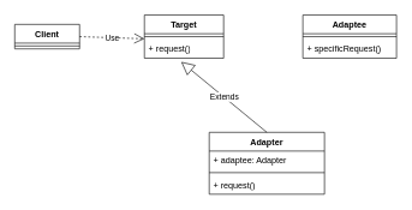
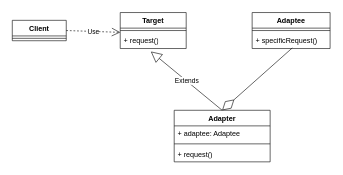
  <mxCell id="0" />
  <mxCell id="1" parent="0" />
  <mxCell id="2" value="Client" style="swimlane;fontStyle=1;align=center;verticalAlign=top;childLayout=stackLayout;horizontal=1;startSize=26;horizontalStack=0;resizeParent=1;resizeParentMax=0;resizeLast=0;collapsible=1;marginBottom=0;whiteSpace=wrap;html=1;" parent="1" vertex="1"><mxGeometry x="20" y="33" width="90" height="34" as="geometry" /></mxCell>
  <mxCell id="3" value="" style="line;strokeWidth=1;fillColor=none;align=left;verticalAlign=middle;spacingTop=-1;spacingLeft=3;spacingRight=3;rotatable=0;labelPosition=right;points=[];portConstraint=eastwest;strokeColor=inherit;" parent="2" vertex="1"><mxGeometry y="26" width="90" height="8" as="geometry" /></mxCell>
  <mxCell id="4" value="Target" style="swimlane;fontStyle=1;align=center;verticalAlign=top;childLayout=stackLayout;horizontal=1;startSize=26;horizontalStack=0;resizeParent=1;resizeParentMax=0;resizeLast=0;collapsible=1;marginBottom=0;whiteSpace=wrap;html=1;" parent="1" vertex="1"><mxGeometry x="200" y="20" width="110" height="60" as="geometry" /></mxCell>
  <mxCell id="5" value="" style="line;strokeWidth=1;fillColor=none;align=left;verticalAlign=middle;spacingTop=-1;spacingLeft=3;spacingRight=3;rotatable=0;labelPosition=right;points=[];portConstraint=eastwest;strokeColor=inherit;" parent="4" vertex="1"><mxGeometry y="26" width="110" height="8" as="geometry" /></mxCell>
  <mxCell id="6" value="+ request()" style="text;strokeColor=none;fillColor=none;align=left;verticalAlign=top;spacingLeft=4;spacingRight=4;overflow=hidden;rotatable=0;points=[[0,0.5],[1,0.5]];portConstraint=eastwest;whiteSpace=wrap;html=1;" parent="4" vertex="1"><mxGeometry y="34" width="110" height="26" as="geometry" /></mxCell>
  <mxCell id="7" value="Adaptee" style="swimlane;fontStyle=1;align=center;verticalAlign=top;childLayout=stackLayout;horizontal=1;startSize=26;horizontalStack=0;resizeParent=1;resizeParentMax=0;resizeLast=0;collapsible=1;marginBottom=0;whiteSpace=wrap;html=1;" parent="1" vertex="1"><mxGeometry x="420" y="20" width="130" height="60" as="geometry" /></mxCell>
  <mxCell id="8" value="" style="line;strokeWidth=1;fillColor=none;align=left;verticalAlign=middle;spacingTop=-1;spacingLeft=3;spacingRight=3;rotatable=0;labelPosition=right;points=[];portConstraint=eastwest;strokeColor=inherit;" parent="7" vertex="1"><mxGeometry y="26" width="130" height="8" as="geometry" /></mxCell>
  <mxCell id="9" value="+ specificRequest()" style="text;strokeColor=none;fillColor=none;align=left;verticalAlign=top;spacingLeft=4;spacingRight=4;overflow=hidden;rotatable=0;points=[[0,0.5],[1,0.5]];portConstraint=eastwest;whiteSpace=wrap;html=1;" parent="7" vertex="1"><mxGeometry y="34" width="130" height="26" as="geometry" /></mxCell>
  <mxCell id="10" value="Use" style="endArrow=open;endSize=12;dashed=1;html=1;rounded=0;exitX=1;exitY=0.5;exitDx=0;exitDy=0;entryX=0;entryY=-0.038;entryDx=0;entryDy=0;entryPerimeter=0;" parent="1" source="2" target="6" edge="1"><mxGeometry width="160" relative="1" as="geometry"><mxPoint x="60" y="153" as="sourcePoint" /><mxPoint x="220" y="153" as="targetPoint" /></mxGeometry></mxCell>
  <mxCell id="11" value="Adapter" style="swimlane;fontStyle=1;align=center;verticalAlign=top;childLayout=stackLayout;horizontal=1;startSize=26;horizontalStack=0;resizeParent=1;resizeParentMax=0;resizeLast=0;collapsible=1;marginBottom=0;whiteSpace=wrap;html=1;" parent="1" vertex="1"><mxGeometry x="290" y="183" width="160" height="86" as="geometry" /></mxCell>
- <mxCell id="12" value="+ adaptee: Adapter" style="text;strokeColor=none;fillColor=none;align=left;verticalAlign=top;spacingLeft=4;spacingRight=4;overflow=hidden;rotatable=0;points=[[0,0.5],[1,0.5]];portConstraint=eastwest;whiteSpace=wrap;html=1;" parent="11" vertex="1"><mxGeometry y="26" width="160" height="26" as="geometry" /></mxCell>
+ <mxCell id="12" value="+ adaptee: Adaptee" style="text;strokeColor=none;fillColor=none;align=left;verticalAlign=top;spacingLeft=4;spacingRight=4;overflow=hidden;rotatable=0;points=[[0,0.5],[1,0.5]];portConstraint=eastwest;whiteSpace=wrap;html=1;" parent="11" vertex="1"><mxGeometry y="26" width="160" height="26" as="geometry" /></mxCell>
  <mxCell id="13" value="" style="line;strokeWidth=1;fillColor=none;align=left;verticalAlign=middle;spacingTop=-1;spacingLeft=3;spacingRight=3;rotatable=0;labelPosition=right;points=[];portConstraint=eastwest;strokeColor=inherit;" parent="11" vertex="1"><mxGeometry y="52" width="160" height="8" as="geometry" /></mxCell>
  <mxCell id="14" value="+ request()" style="text;strokeColor=none;fillColor=none;align=left;verticalAlign=top;spacingLeft=4;spacingRight=4;overflow=hidden;rotatable=0;points=[[0,0.5],[1,0.5]];portConstraint=eastwest;whiteSpace=wrap;html=1;" parent="11" vertex="1"><mxGeometry y="60" width="160" height="26" as="geometry" /></mxCell>
  <mxCell id="15" value="Extends" style="endArrow=block;endSize=16;endFill=0;html=1;rounded=0;entryX=0.464;entryY=1.192;entryDx=0;entryDy=0;entryPerimeter=0;exitX=0.5;exitY=0;exitDx=0;exitDy=0;" parent="1" source="11" target="6" edge="1"><mxGeometry width="160" relative="1" as="geometry"><mxPoint x="100" y="283" as="sourcePoint" /><mxPoint x="260" y="283" as="targetPoint" /></mxGeometry></mxCell>
+ <mxCell id="16" value="" style="endArrow=diamondThin;endFill=0;endSize=24;html=1;rounded=0;exitX=0.515;exitY=0.962;exitDx=0;exitDy=0;exitPerimeter=0;entryX=0.5;entryY=0;entryDx=0;entryDy=0;" parent="1" source="9" target="11" edge="1"><mxGeometry width="160" relative="1" as="geometry"><mxPoint x="160" y="493" as="sourcePoint" /><mxPoint x="320" y="493" as="targetPoint" /></mxGeometry></mxCell>
